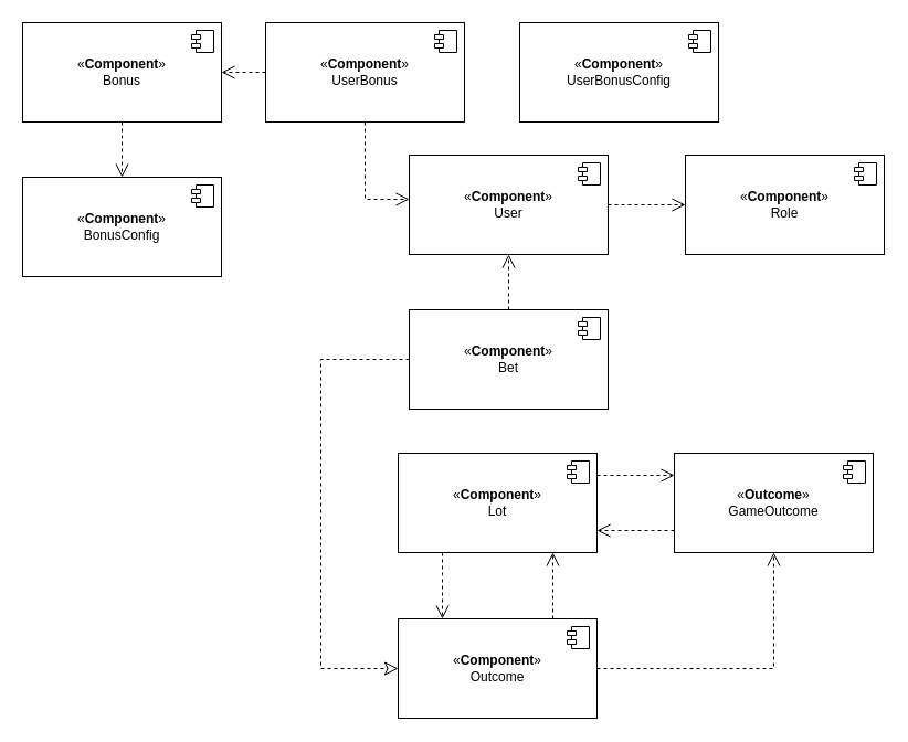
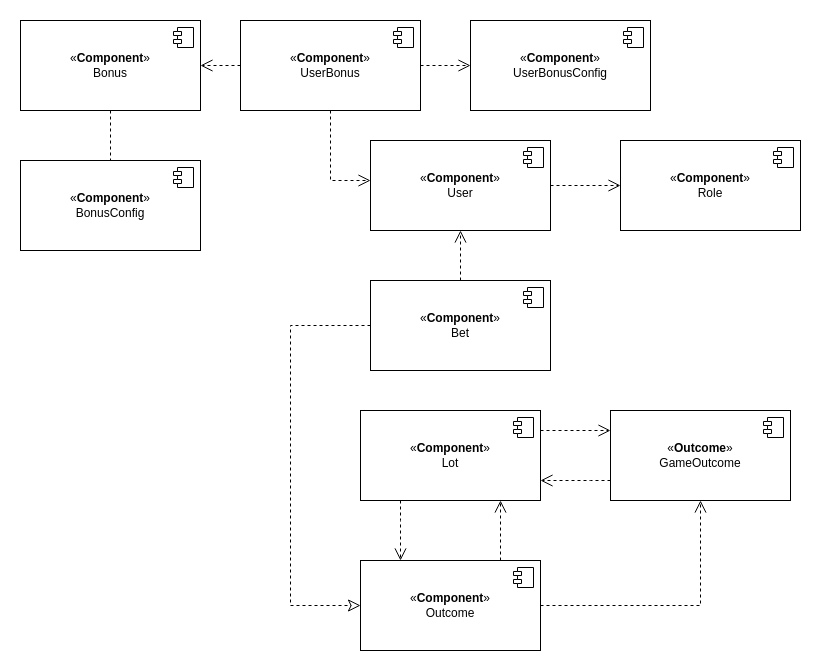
  <mxCell id="0" />
  <mxCell id="1" parent="0" />
  <mxCell id="2" value="" style="edgeStyle=orthogonalEdgeStyle;rounded=0;orthogonalLoop=1;jettySize=auto;html=1;dashed=1;endArrow=open;endFill=0;endSize=10;" edge="1" parent="1" source="3" target="5"><mxGeometry relative="1" as="geometry" /></mxCell>
  <mxCell id="3" value="«&lt;b style=&quot;border-color: var(--border-color);&quot;&gt;Component&lt;/b&gt;»&lt;br&gt;User" style="html=1;dropTarget=0;whiteSpace=wrap;" vertex="1" parent="1"><mxGeometry x="370" y="140" width="180" height="90" as="geometry" /></mxCell>
  <mxCell id="4" value="" style="shape=module;jettyWidth=8;jettyHeight=4;" vertex="1" parent="3"><mxGeometry x="1" width="20" height="20" relative="1" as="geometry"><mxPoint x="-27" y="7" as="offset" /></mxGeometry></mxCell>
  <mxCell id="5" value="«&lt;b style=&quot;border-color: var(--border-color);&quot;&gt;Component&lt;/b&gt;»&lt;br&gt;Role" style="html=1;dropTarget=0;whiteSpace=wrap;" vertex="1" parent="1"><mxGeometry x="620" y="140" width="180" height="90" as="geometry" /></mxCell>
  <mxCell id="6" value="" style="shape=module;jettyWidth=8;jettyHeight=4;" vertex="1" parent="5"><mxGeometry x="1" width="20" height="20" relative="1" as="geometry"><mxPoint x="-27" y="7" as="offset" /></mxGeometry></mxCell>
  <mxCell id="7" value="" style="edgeStyle=orthogonalEdgeStyle;rounded=0;orthogonalLoop=1;jettySize=auto;html=1;dashed=1;endArrow=open;endFill=0;endSize=10;" edge="1" parent="1" source="9" target="12"><mxGeometry relative="1" as="geometry"><Array as="points"><mxPoint x="570" y="430" /><mxPoint x="570" y="430" /></Array></mxGeometry></mxCell>
  <mxCell id="8" value="" style="edgeStyle=orthogonalEdgeStyle;rounded=0;orthogonalLoop=1;jettySize=auto;html=1;dashed=1;endArrow=open;endFill=0;endSize=10;" edge="1" parent="1" source="9" target="16"><mxGeometry relative="1" as="geometry"><Array as="points"><mxPoint x="400" y="520" /><mxPoint x="400" y="520" /></Array></mxGeometry></mxCell>
  <mxCell id="9" value="«&lt;b style=&quot;border-color: var(--border-color);&quot;&gt;Component&lt;/b&gt;»&lt;br&gt;Lot" style="html=1;dropTarget=0;whiteSpace=wrap;" vertex="1" parent="1"><mxGeometry x="360" y="410" width="180" height="90" as="geometry" /></mxCell>
  <mxCell id="10" value="" style="shape=module;jettyWidth=8;jettyHeight=4;" vertex="1" parent="9"><mxGeometry x="1" width="20" height="20" relative="1" as="geometry"><mxPoint x="-27" y="7" as="offset" /></mxGeometry></mxCell>
  <mxCell id="11" value="" style="edgeStyle=orthogonalEdgeStyle;rounded=0;orthogonalLoop=1;jettySize=auto;html=1;dashed=1;endArrow=open;endFill=0;endSize=10;" edge="1" parent="1" source="12" target="9"><mxGeometry relative="1" as="geometry"><Array as="points"><mxPoint x="590" y="480" /><mxPoint x="590" y="480" /></Array></mxGeometry></mxCell>
  <mxCell id="12" value="«&lt;b style=&quot;border-color: var(--border-color);&quot;&gt;Outcome&lt;/b&gt;»&lt;br&gt;GameOutcome" style="html=1;dropTarget=0;whiteSpace=wrap;" vertex="1" parent="1"><mxGeometry x="610" y="410" width="180" height="90" as="geometry" /></mxCell>
  <mxCell id="13" value="" style="shape=module;jettyWidth=8;jettyHeight=4;" vertex="1" parent="12"><mxGeometry x="1" width="20" height="20" relative="1" as="geometry"><mxPoint x="-27" y="7" as="offset" /></mxGeometry></mxCell>
  <mxCell id="14" value="" style="edgeStyle=orthogonalEdgeStyle;rounded=0;orthogonalLoop=1;jettySize=auto;html=1;dashed=1;endArrow=open;endFill=0;endSize=10;" edge="1" parent="1" source="16" target="9"><mxGeometry relative="1" as="geometry"><Array as="points"><mxPoint x="500" y="530" /><mxPoint x="500" y="530" /></Array></mxGeometry></mxCell>
  <mxCell id="15" value="" style="edgeStyle=orthogonalEdgeStyle;rounded=0;orthogonalLoop=1;jettySize=auto;html=1;dashed=1;endArrow=open;endFill=0;endSize=10;" edge="1" parent="1" source="16" target="12"><mxGeometry relative="1" as="geometry"><mxPoint x="620" y="605" as="targetPoint" /></mxGeometry></mxCell>
  <mxCell id="16" value="«&lt;b style=&quot;border-color: var(--border-color);&quot;&gt;Component&lt;/b&gt;»&lt;br&gt;Outcome" style="html=1;dropTarget=0;whiteSpace=wrap;" vertex="1" parent="1"><mxGeometry x="360" y="560" width="180" height="90" as="geometry" /></mxCell>
  <mxCell id="17" value="" style="shape=module;jettyWidth=8;jettyHeight=4;" vertex="1" parent="16"><mxGeometry x="1" width="20" height="20" relative="1" as="geometry"><mxPoint x="-27" y="7" as="offset" /></mxGeometry></mxCell>
  <mxCell id="18" value="" style="edgeStyle=orthogonalEdgeStyle;rounded=0;orthogonalLoop=1;jettySize=auto;html=1;dashed=1;endArrow=open;endFill=0;endSize=10;" edge="1" parent="1" source="20" target="3"><mxGeometry relative="1" as="geometry" /></mxCell>
  <mxCell id="19" value="" style="edgeStyle=orthogonalEdgeStyle;rounded=0;orthogonalLoop=1;jettySize=auto;html=1;dashed=1;endArrow=classic;endFill=0;endSize=10;" edge="1" parent="1" source="20" target="16"><mxGeometry relative="1" as="geometry"><mxPoint x="290" y="325" as="targetPoint" /><Array as="points"><mxPoint x="290" y="325" /><mxPoint x="290" y="605" /></Array></mxGeometry></mxCell>
  <mxCell id="20" value="«&lt;b style=&quot;border-color: var(--border-color);&quot;&gt;Component&lt;/b&gt;»&lt;br&gt;Bet" style="html=1;dropTarget=0;whiteSpace=wrap;" vertex="1" parent="1"><mxGeometry x="370" y="280" width="180" height="90" as="geometry" /></mxCell>
  <mxCell id="21" value="" style="shape=module;jettyWidth=8;jettyHeight=4;" vertex="1" parent="20"><mxGeometry x="1" width="20" height="20" relative="1" as="geometry"><mxPoint x="-27" y="7" as="offset" /></mxGeometry></mxCell>
- <mxCell id="22" value="" style="edgeStyle=orthogonalEdgeStyle;rounded=0;orthogonalLoop=1;jettySize=auto;html=1;dashed=1;endArrow=open;endFill=0;endSize=10;" edge="1" parent="1" source="23" target="25"><mxGeometry relative="1" as="geometry" /></mxCell>
+ <mxCell id="22" value="" style="edgeStyle=orthogonalEdgeStyle;rounded=0;orthogonalLoop=1;jettySize=auto;html=1;dashed=1;endArrow=none;endFill=0;endSize=10;" edge="1" parent="1" source="23" target="25"><mxGeometry relative="1" as="geometry" /></mxCell>
  <mxCell id="23" value="«&lt;b style=&quot;border-color: var(--border-color);&quot;&gt;Component&lt;/b&gt;»&lt;br&gt;Bonus" style="html=1;dropTarget=0;whiteSpace=wrap;" vertex="1" parent="1"><mxGeometry x="20" y="20" width="180" height="90" as="geometry" /></mxCell>
  <mxCell id="24" value="" style="shape=module;jettyWidth=8;jettyHeight=4;" vertex="1" parent="23"><mxGeometry x="1" width="20" height="20" relative="1" as="geometry"><mxPoint x="-27" y="7" as="offset" /></mxGeometry></mxCell>
  <mxCell id="25" value="«&lt;b style=&quot;border-color: var(--border-color);&quot;&gt;Component&lt;/b&gt;»&lt;br&gt;BonusConfig" style="html=1;dropTarget=0;whiteSpace=wrap;" vertex="1" parent="1"><mxGeometry x="20" y="160" width="180" height="90" as="geometry" /></mxCell>
  <mxCell id="26" value="" style="shape=module;jettyWidth=8;jettyHeight=4;" vertex="1" parent="25"><mxGeometry x="1" width="20" height="20" relative="1" as="geometry"><mxPoint x="-27" y="7" as="offset" /></mxGeometry></mxCell>
  <mxCell id="27" value="" style="edgeStyle=orthogonalEdgeStyle;rounded=0;orthogonalLoop=1;jettySize=auto;html=1;dashed=1;endArrow=open;endFill=0;endSize=10;" edge="1" parent="1" source="30" target="3"><mxGeometry relative="1" as="geometry"><Array as="points"><mxPoint x="330" y="180" /></Array></mxGeometry></mxCell>
  <mxCell id="28" value="" style="edgeStyle=orthogonalEdgeStyle;rounded=0;orthogonalLoop=1;jettySize=auto;html=1;dashed=1;endArrow=open;endFill=0;endSize=10;" edge="1" parent="1" source="30" target="23"><mxGeometry relative="1" as="geometry" /></mxCell>
+ <mxCell id="29" value="" style="edgeStyle=orthogonalEdgeStyle;rounded=0;orthogonalLoop=1;jettySize=auto;html=1;dashed=1;endArrow=open;endFill=0;endSize=10;" edge="1" parent="1" source="30" target="32"><mxGeometry relative="1" as="geometry" /></mxCell>
  <mxCell id="30" value="«&lt;b style=&quot;border-color: var(--border-color);&quot;&gt;Component&lt;/b&gt;»&lt;br&gt;UserBonus" style="html=1;dropTarget=0;whiteSpace=wrap;" vertex="1" parent="1"><mxGeometry x="240" y="20" width="180" height="90" as="geometry" /></mxCell>
  <mxCell id="31" value="" style="shape=module;jettyWidth=8;jettyHeight=4;" vertex="1" parent="30"><mxGeometry x="1" width="20" height="20" relative="1" as="geometry"><mxPoint x="-27" y="7" as="offset" /></mxGeometry></mxCell>
  <mxCell id="32" value="«&lt;b style=&quot;border-color: var(--border-color);&quot;&gt;Component&lt;/b&gt;»&lt;br&gt;UserBonusConfig" style="html=1;dropTarget=0;whiteSpace=wrap;" vertex="1" parent="1"><mxGeometry y="20" width="180" height="90" as="geometry" x="470" /></mxCell>
  <mxCell id="33" value="" style="shape=module;jettyWidth=8;jettyHeight=4;" vertex="1" parent="32"><mxGeometry x="1" width="20" height="20" relative="1" as="geometry"><mxPoint x="-27" y="7" as="offset" /></mxGeometry></mxCell>
